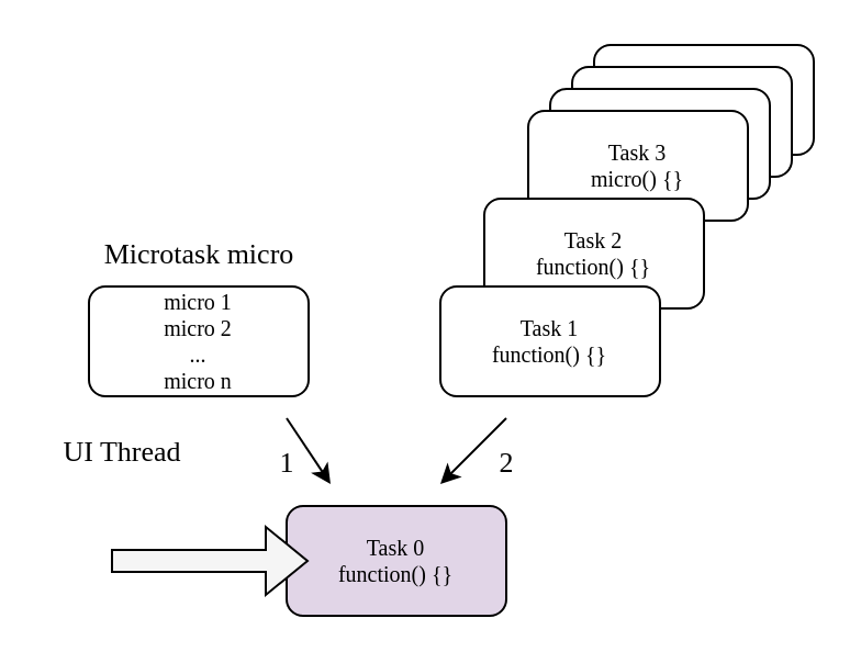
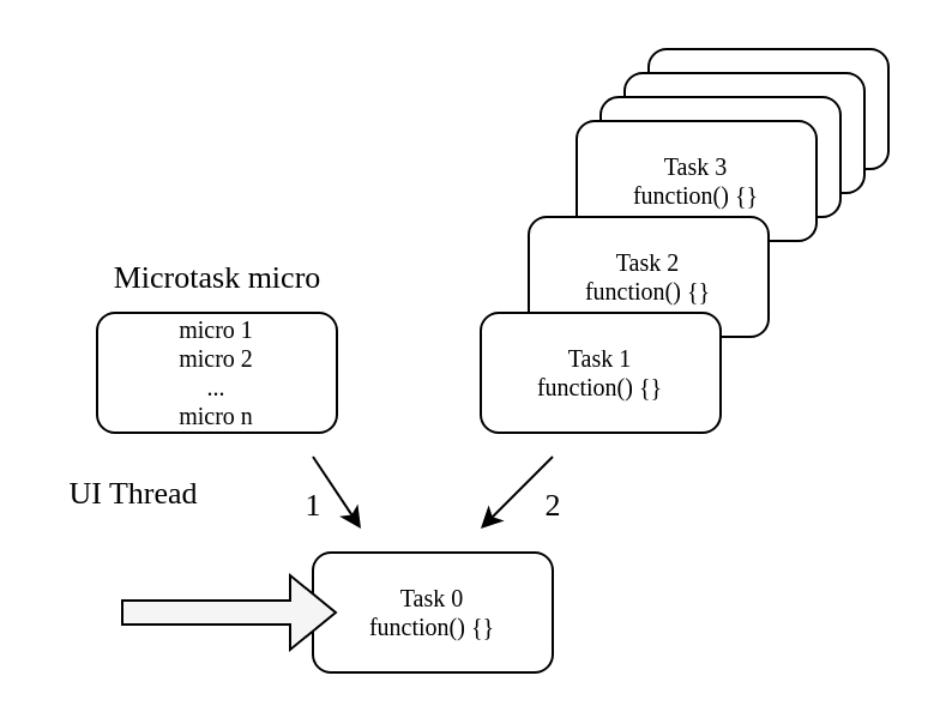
  <mxCell id="0" />
  <mxCell id="1" parent="0" />
  <mxCell id="2" value="" style="rounded=1;whiteSpace=wrap;html=1;fontSize=10;fontFamily=IBM Plex Sans;fontSource=https%3A%2F%2Ffonts.googleapis.com%2Fcss%3Ffamily%3DIBM%2BPlex%2BSans;" vertex="1" parent="1"><mxGeometry x="270" y="20" width="100" height="50" as="geometry" /></mxCell>
  <mxCell id="3" value="" style="rounded=1;whiteSpace=wrap;html=1;fontSize=10;fontFamily=IBM Plex Sans;fontSource=https%3A%2F%2Ffonts.googleapis.com%2Fcss%3Ffamily%3DIBM%2BPlex%2BSans;" vertex="1" parent="1"><mxGeometry x="260" y="30" width="100" height="50" as="geometry" /></mxCell>
  <mxCell id="4" value="" style="rounded=1;whiteSpace=wrap;html=1;fontSize=10;fontFamily=IBM Plex Sans;fontSource=https%3A%2F%2Ffonts.googleapis.com%2Fcss%3Ffamily%3DIBM%2BPlex%2BSans;" vertex="1" parent="1"><mxGeometry x="250" y="40" width="100" height="50" as="geometry" /></mxCell>
- <mxCell id="5" value="&lt;div&gt;Task 3&lt;br&gt;&lt;/div&gt;&lt;div&gt;micro() {}&lt;br&gt;&lt;/div&gt;" style="rounded=1;whiteSpace=wrap;html=1;fontSize=10;fontFamily=IBM Plex Sans;fontSource=https%3A%2F%2Ffonts.googleapis.com%2Fcss%3Ffamily%3DIBM%2BPlex%2BSans;" vertex="1" parent="1"><mxGeometry x="240" y="50" width="100" height="50" as="geometry" /></mxCell>
+ <mxCell id="5" value="&lt;div&gt;Task 3&lt;br&gt;&lt;/div&gt;&lt;div&gt;function() {}&lt;br&gt;&lt;/div&gt;" style="rounded=1;whiteSpace=wrap;html=1;fontSize=10;fontFamily=IBM Plex Sans;fontSource=https%3A%2F%2Ffonts.googleapis.com%2Fcss%3Ffamily%3DIBM%2BPlex%2BSans;" vertex="1" parent="1"><mxGeometry x="240" y="50" width="100" height="50" as="geometry" /></mxCell>
  <mxCell id="6" value="&lt;div style=&quot;font-size: 10px;&quot;&gt;micro 1&lt;/div&gt;&lt;div style=&quot;font-size: 10px;&quot;&gt;micro 2&lt;/div&gt;&lt;div style=&quot;font-size: 10px;&quot;&gt;...&lt;/div&gt;&lt;div style=&quot;font-size: 10px;&quot;&gt;micro n&lt;br style=&quot;font-size: 10px;&quot;&gt;&lt;/div&gt;" style="rounded=1;whiteSpace=wrap;html=1;fontSize=10;fontFamily=IBM Plex Sans;fontSource=https%3A%2F%2Ffonts.googleapis.com%2Fcss%3Ffamily%3DIBM%2BPlex%2BSans;" vertex="1" parent="1"><mxGeometry x="40" y="130" width="100" height="50" as="geometry" /></mxCell>
  <mxCell id="7" value="&lt;div&gt;Task 2&lt;br&gt;&lt;/div&gt;&lt;div&gt;function() {}&lt;br&gt;&lt;/div&gt;" style="rounded=1;whiteSpace=wrap;html=1;fontSize=10;fontFamily=IBM Plex Sans;fontSource=https%3A%2F%2Ffonts.googleapis.com%2Fcss%3Ffamily%3DIBM%2BPlex%2BSans;" vertex="1" parent="1"><mxGeometry x="220" y="90" width="100" height="50" as="geometry" /></mxCell>
  <mxCell id="8" value="&lt;div&gt;Task 1&lt;/div&gt;&lt;div&gt;function() {}&lt;br&gt;&lt;/div&gt;" style="rounded=1;whiteSpace=wrap;html=1;fontSize=10;fontFamily=IBM Plex Sans;fontSource=https%3A%2F%2Ffonts.googleapis.com%2Fcss%3Ffamily%3DIBM%2BPlex%2BSans;" vertex="1" parent="1"><mxGeometry x="200" y="130" width="100" height="50" as="geometry" /></mxCell>
- <mxCell id="9" value="&lt;div&gt;Task 0&lt;br&gt;&lt;/div&gt;&lt;div&gt;function() {}&lt;br&gt;&lt;/div&gt;" style="rounded=1;whiteSpace=wrap;html=1;fontSize=10;fontFamily=IBM Plex Sans;fontSource=https%3A%2F%2Ffonts.googleapis.com%2Fcss%3Ffamily%3DIBM%2BPlex%2BSans;fillColor=#e1d5e7;" vertex="1" parent="1"><mxGeometry x="130" y="230" width="100" height="50" as="geometry" /></mxCell>
+ <mxCell id="9" value="&lt;div&gt;Task 0&lt;br&gt;&lt;/div&gt;&lt;div&gt;function() {}&lt;br&gt;&lt;/div&gt;" style="rounded=1;whiteSpace=wrap;html=1;fontSize=10;fontFamily=IBM Plex Sans;fontSource=https%3A%2F%2Ffonts.googleapis.com%2Fcss%3Ffamily%3DIBM%2BPlex%2BSans;" vertex="1" parent="1"><mxGeometry x="130" y="230" width="100" height="50" as="geometry" /></mxCell>
  <mxCell id="10" value="Microtask micro" style="text;html=1;align=center;verticalAlign=middle;resizable=0;points=[];autosize=1;strokeColor=none;fillColor=none;fontSize=13;fontFamily=IBM Plex Sans;" vertex="1" parent="1"><mxGeometry x="35" y="105" width="110" height="20" as="geometry" /></mxCell>
  <mxCell id="11" value="UI Thread" style="text;html=1;align=center;verticalAlign=middle;resizable=0;points=[];autosize=1;strokeColor=none;fillColor=none;fontSize=13;fontFamily=IBM Plex Sans;" vertex="1" parent="1"><mxGeometry x="20" y="195" width="70" height="20" as="geometry" /></mxCell>
  <mxCell id="12" value="" style="shape=flexArrow;endArrow=classic;html=1;rounded=0;fontFamily=IBM Plex Sans;fontSource=https%3A%2F%2Ffonts.googleapis.com%2Fcss%3Ffamily%3DIBM%2BPlex%2BSans;fontSize=13;fillColor=#f5f5f5;strokeColor=default;" edge="1" parent="1"><mxGeometry width="50" height="50" relative="1" as="geometry"><mxPoint x="50" y="255" as="sourcePoint" /><mxPoint x="140" y="255" as="targetPoint" /></mxGeometry></mxCell>
  <mxCell id="13" value="" style="endArrow=classic;html=1;rounded=0;fontFamily=IBM Plex Sans;fontSource=https%3A%2F%2Ffonts.googleapis.com%2Fcss%3Ffamily%3DIBM%2BPlex%2BSans;fontSize=13;strokeColor=default;" edge="1" parent="1"><mxGeometry width="50" height="50" relative="1" as="geometry"><mxPoint x="130" y="190" as="sourcePoint" /><mxPoint x="150" y="220" as="targetPoint" /></mxGeometry></mxCell>
  <mxCell id="14" value="" style="endArrow=classic;html=1;rounded=0;fontFamily=IBM Plex Sans;fontSource=https%3A%2F%2Ffonts.googleapis.com%2Fcss%3Ffamily%3DIBM%2BPlex%2BSans;fontSize=13;strokeColor=default;" edge="1" parent="1"><mxGeometry width="50" height="50" relative="1" as="geometry"><mxPoint x="230" y="190" as="sourcePoint" /><mxPoint x="200" y="220" as="targetPoint" /></mxGeometry></mxCell>
  <mxCell id="15" value="1" style="text;html=1;align=center;verticalAlign=middle;resizable=0;points=[];autosize=1;strokeColor=none;fillColor=none;fontSize=13;fontFamily=IBM Plex Sans;" vertex="1" parent="1"><mxGeometry x="120" y="200" width="20" height="20" as="geometry" /></mxCell>
  <mxCell id="16" value="2" style="text;html=1;align=center;verticalAlign=middle;resizable=0;points=[];autosize=1;strokeColor=none;fillColor=none;fontSize=13;fontFamily=IBM Plex Sans;" vertex="1" parent="1"><mxGeometry x="220" y="200" width="20" height="20" as="geometry" /></mxCell>
